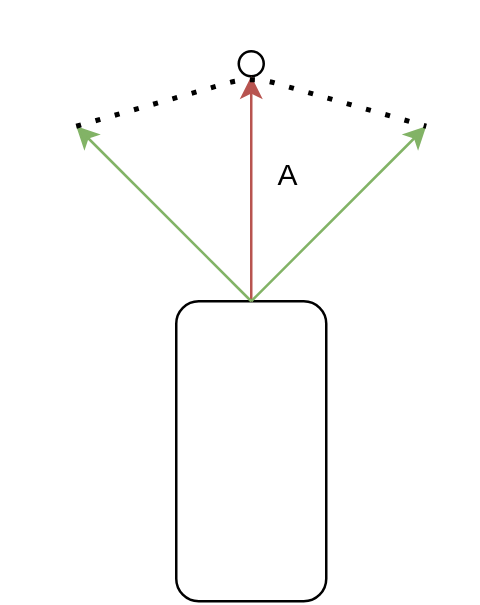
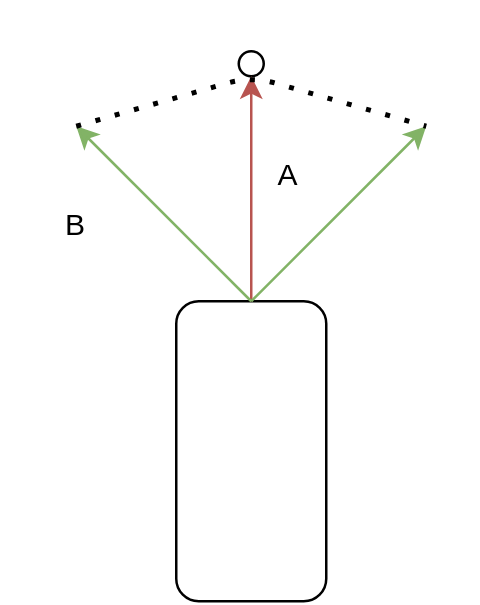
  <mxCell id="0" />
  <mxCell id="1" parent="0" />
  <mxCell id="2" value="" style="rounded=1;whiteSpace=wrap;html=1;rotation=90;shadow=0;" vertex="1" parent="1"><mxGeometry x="40" y="150" width="120" height="60" as="geometry" /></mxCell>
  <mxCell id="3" value="" style="ellipse;whiteSpace=wrap;html=1;shadow=0;" vertex="1" parent="1"><mxGeometry x="95" y="20" width="10" height="10" as="geometry" /></mxCell>
  <mxCell id="4" value="" style="endArrow=classic;html=1;exitX=0;exitY=0.5;exitDx=0;exitDy=0;entryX=0.5;entryY=1;entryDx=0;entryDy=0;fillColor=#f8cecc;strokeColor=#b85450;" edge="1" parent="1" source="2" target="3"><mxGeometry width="50" height="50" relative="1" as="geometry"><mxPoint x="-40" y="100" as="sourcePoint" /><mxPoint x="10" y="50" as="targetPoint" /></mxGeometry></mxCell>
  <mxCell id="5" value="" style="endArrow=classic;html=1;exitX=0;exitY=0.5;exitDx=0;exitDy=0;fillColor=#d5e8d4;strokeColor=#82b366;" edge="1" parent="1" source="2"><mxGeometry width="50" height="50" relative="1" as="geometry"><mxPoint x="72" y="121" as="sourcePoint" /><mxPoint x="30" y="50" as="targetPoint" /></mxGeometry></mxCell>
  <mxCell id="6" value="" style="endArrow=classic;html=1;exitX=0;exitY=0.5;exitDx=0;exitDy=0;fillColor=#d5e8d4;strokeColor=#82b366;" edge="1" parent="1" source="2"><mxGeometry width="50" height="50" relative="1" as="geometry"><mxPoint x="80" y="130" as="sourcePoint" /><mxPoint x="170" y="50" as="targetPoint" /></mxGeometry></mxCell>
  <mxCell id="7" value="" style="endArrow=none;dashed=1;html=1;dashPattern=1 3;strokeWidth=2;" edge="1" parent="1"><mxGeometry width="50" height="50" relative="1" as="geometry"><mxPoint x="30" y="50" as="sourcePoint" /><mxPoint x="170" y="50" as="targetPoint" /><Array as="points"><mxPoint x="100" y="30" /></Array></mxGeometry></mxCell>
  <mxCell id="8" value="A&lt;span style=&quot;color: rgba(0 , 0 , 0 , 0) ; font-family: monospace ; font-size: 0px&quot;&gt;%3CmxGraphModel%3E%3Croot%3E%3CmxCell%20id%3D%220%22%2F%3E%3CmxCell%20id%3D%221%22%20parent%3D%220%22%2F%3E%3CmxCell%20id%3D%222%22%20value%3D%22%22%20style%3D%22endArrow%3Dclassic%3Bhtml%3D1%3BexitX%3D0%3BexitY%3D1%3BexitDx%3D0%3BexitDy%3D0%3B%22%20edge%3D%221%22%20parent%3D%221%22%3E%3CmxGeometry%20width%3D%2250%22%20height%3D%2250%22%20relative%3D%221%22%20as%3D%22geometry%22%3E%3CmxPoint%20x%3D%22330%22%20y%3D%22170%22%20as%3D%22sourcePoint%22%2F%3E%3CmxPoint%20x%3D%22280%22%20y%3D%2280%22%20as%3D%22targetPoint%22%2F%3E%3C%2FmxGeometry%3E%3C%2FmxCell%3E%3C%2Froot%3E%3C%2FmxGraphModel%3E&lt;/span&gt;" style="text;html=1;strokeColor=none;fillColor=none;align=center;verticalAlign=middle;whiteSpace=wrap;rounded=0;shadow=0;" vertex="1" parent="1"><mxGeometry x="105" y="60" width="20" height="20" as="geometry" /></mxCell>
+ <mxCell id="9" value="B" style="text;html=1;strokeColor=none;fillColor=none;align=center;verticalAlign=middle;whiteSpace=wrap;rounded=0;shadow=0;" vertex="1" parent="1"><mxGeometry x="20" y="80" width="20" height="20" as="geometry" /></mxCell>
